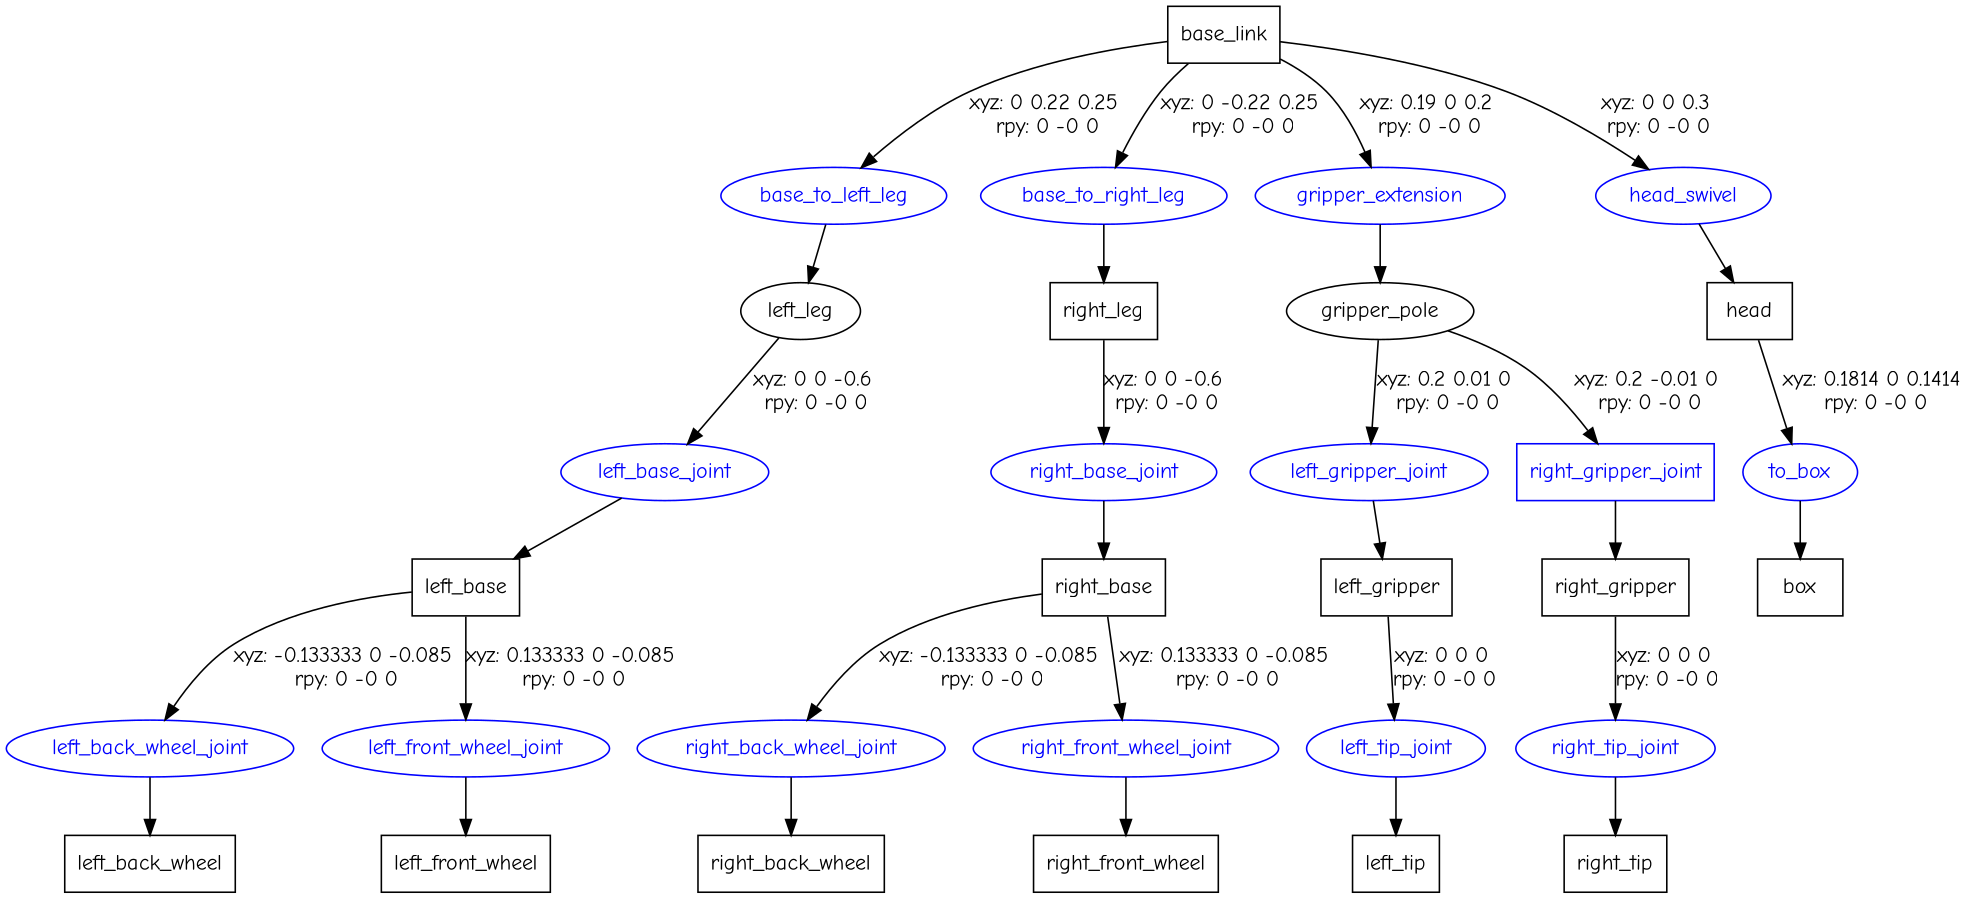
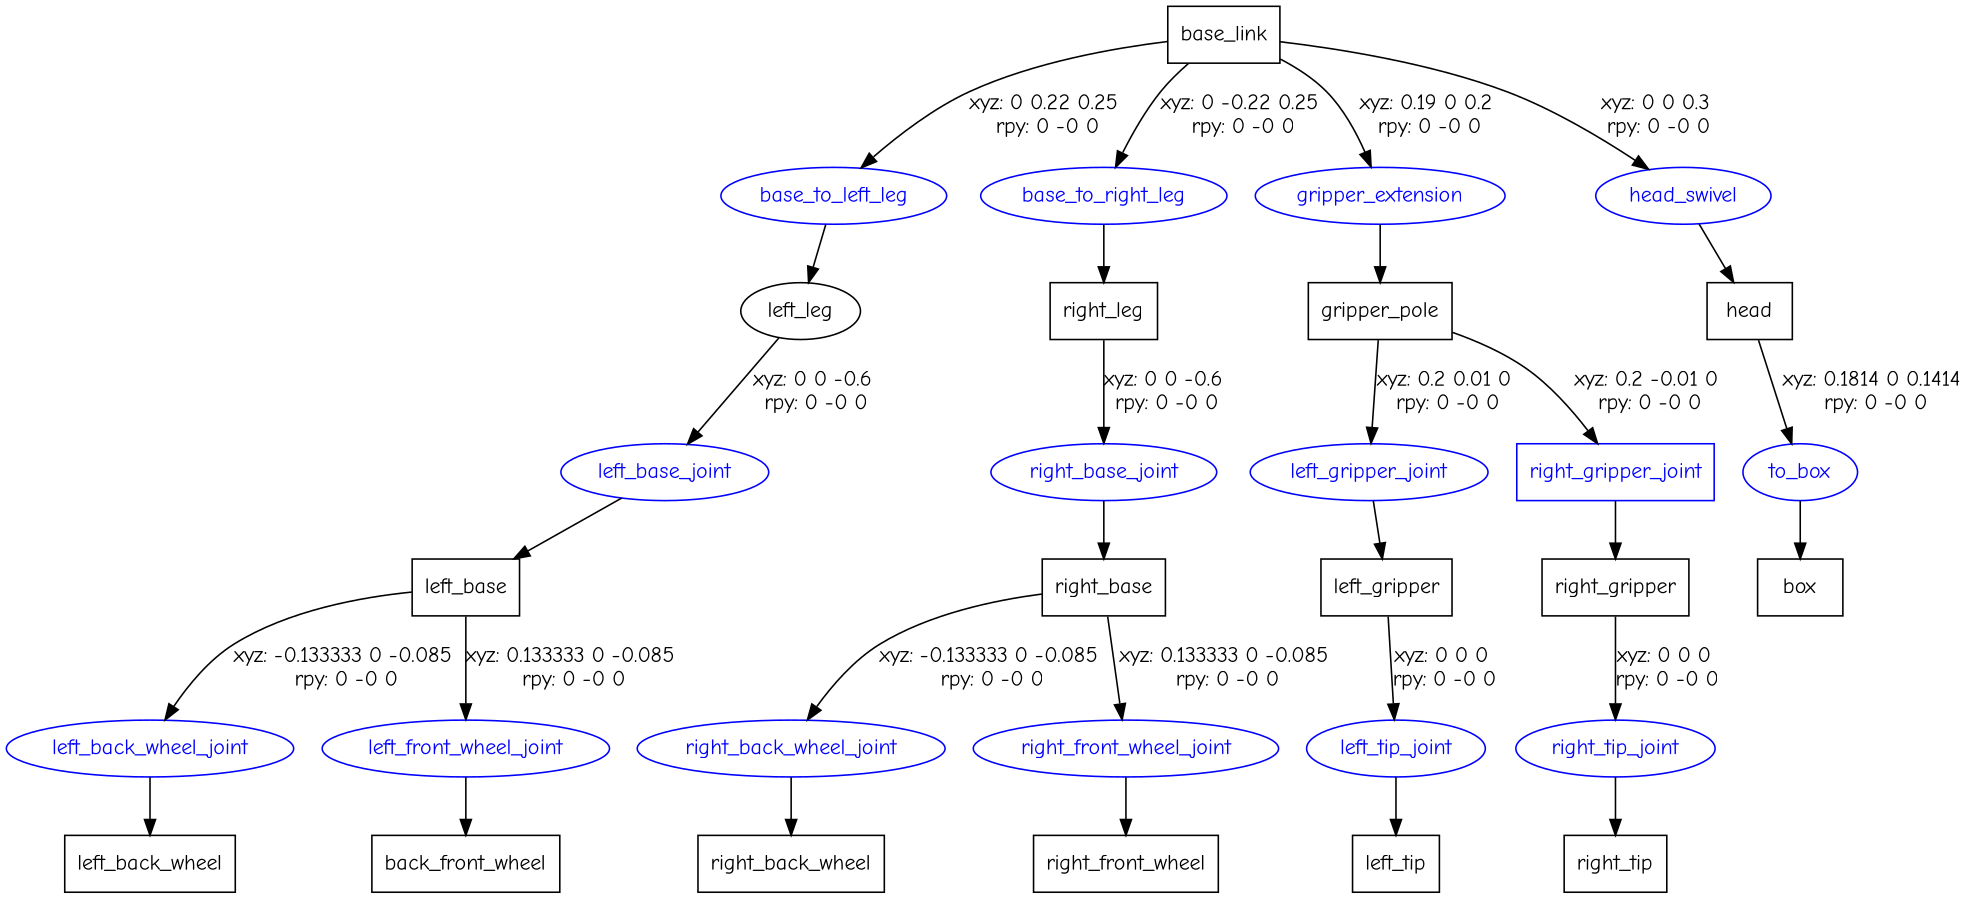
  digraph {
    fontname="Comic Neue"
    node [fontname="Comic Neue" shape=box]
    edge [fontname="Comic Neue"]
    n1 [label=base_link]
    base_to_left_leg [color=blue fontcolor=blue shape=ellipse]
    base_to_right_leg [color=blue fontcolor=blue shape=ellipse]
    gripper_extension [color=blue fontcolor=blue shape=ellipse]
    head_swivel [color=blue fontcolor=blue shape=ellipse]
    n6 [label=left_leg shape=ellipse]
    n7 [label=right_leg]
-   n8 [label=gripper_pole shape=ellipse]
+   n8 [label=gripper_pole]
    n9 [label=head]
    left_base_joint [color=blue fontcolor=blue shape=ellipse]
    n11 [label=left_base]
    left_back_wheel_joint [color=blue fontcolor=blue shape=ellipse]
    left_front_wheel_joint [color=blue fontcolor=blue shape=ellipse]
    n14 [label=left_back_wheel]
-   n15 [label=left_front_wheel]
+   n15 [label=back_front_wheel]
    right_base_joint [color=blue fontcolor=blue shape=ellipse]
    n17 [label=right_base]
    right_back_wheel_joint [color=blue fontcolor=blue shape=ellipse]
    right_front_wheel_joint [color=blue fontcolor=blue shape=ellipse]
    n20 [label=right_back_wheel]
    n21 [label=right_front_wheel]
    left_gripper_joint [color=blue fontcolor=blue shape=ellipse]
    right_gripper_joint [color=blue fontcolor=blue]
    n24 [label=left_gripper]
    n25 [label=right_gripper]
    left_tip_joint [color=blue fontcolor=blue shape=ellipse]
    n27 [label=left_tip]
    right_tip_joint [color=blue fontcolor=blue shape=ellipse]
    n29 [label=right_tip]
    to_box [color=blue fontcolor=blue shape=ellipse]
    n31 [label=box]
    n1 -> base_to_left_leg [label="xyz: 0 0.22 0.25 \nrpy: 0 -0 0"]
    n1 -> base_to_right_leg [label="xyz: 0 -0.22 0.25 \nrpy: 0 -0 0"]
    n1 -> gripper_extension [label="xyz: 0.19 0 0.2 \nrpy: 0 -0 0"]
    n1 -> head_swivel [label="xyz: 0 0 0.3 \nrpy: 0 -0 0"]
    base_to_left_leg -> n6
    base_to_right_leg -> n7
    gripper_extension -> n8
    head_swivel -> n9
    n6 -> left_base_joint [label="xyz: 0 0 -0.6 \nrpy: 0 -0 0"]
    n7 -> right_base_joint [label="xyz: 0 0 -0.6 \nrpy: 0 -0 0"]
    n8 -> left_gripper_joint [label="xyz: 0.2 0.01 0 \nrpy: 0 -0 0"]
    n8 -> right_gripper_joint [label="xyz: 0.2 -0.01 0 \nrpy: 0 -0 0"]
    n9 -> to_box [label="xyz: 0.1814 0 0.1414 \nrpy: 0 -0 0"]
    left_base_joint -> n11
    n11 -> left_back_wheel_joint [label="xyz: -0.133333 0 -0.085 \nrpy: 0 -0 0"]
    n11 -> left_front_wheel_joint [label="xyz: 0.133333 0 -0.085 \nrpy: 0 -0 0"]
    left_back_wheel_joint -> n14
    left_front_wheel_joint -> n15
    right_base_joint -> n17
    n17 -> right_back_wheel_joint [label="xyz: -0.133333 0 -0.085 \nrpy: 0 -0 0"]
    n17 -> right_front_wheel_joint [label="xyz: 0.133333 0 -0.085 \nrpy: 0 -0 0"]
    right_back_wheel_joint -> n20
    right_front_wheel_joint -> n21
    left_gripper_joint -> n24
    right_gripper_joint -> n25
    n24 -> left_tip_joint [label="xyz: 0 0 0 \nrpy: 0 -0 0"]
    n25 -> right_tip_joint [label="xyz: 0 0 0 \nrpy: 0 -0 0"]
    left_tip_joint -> n27
    right_tip_joint -> n29
    to_box -> n31
  }
